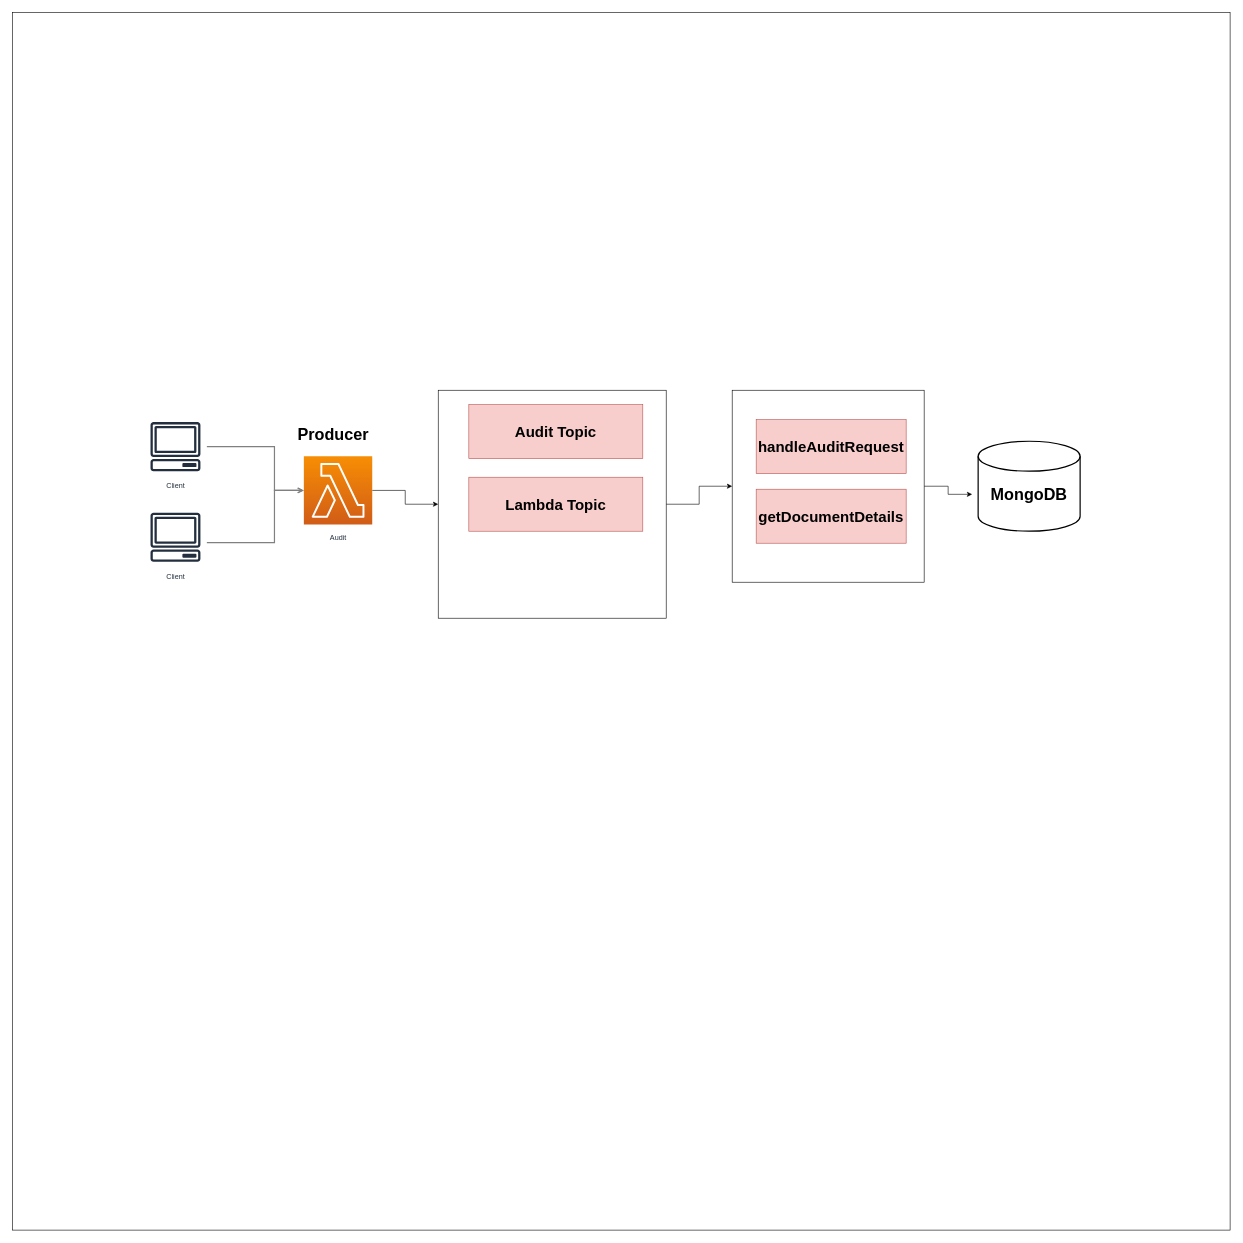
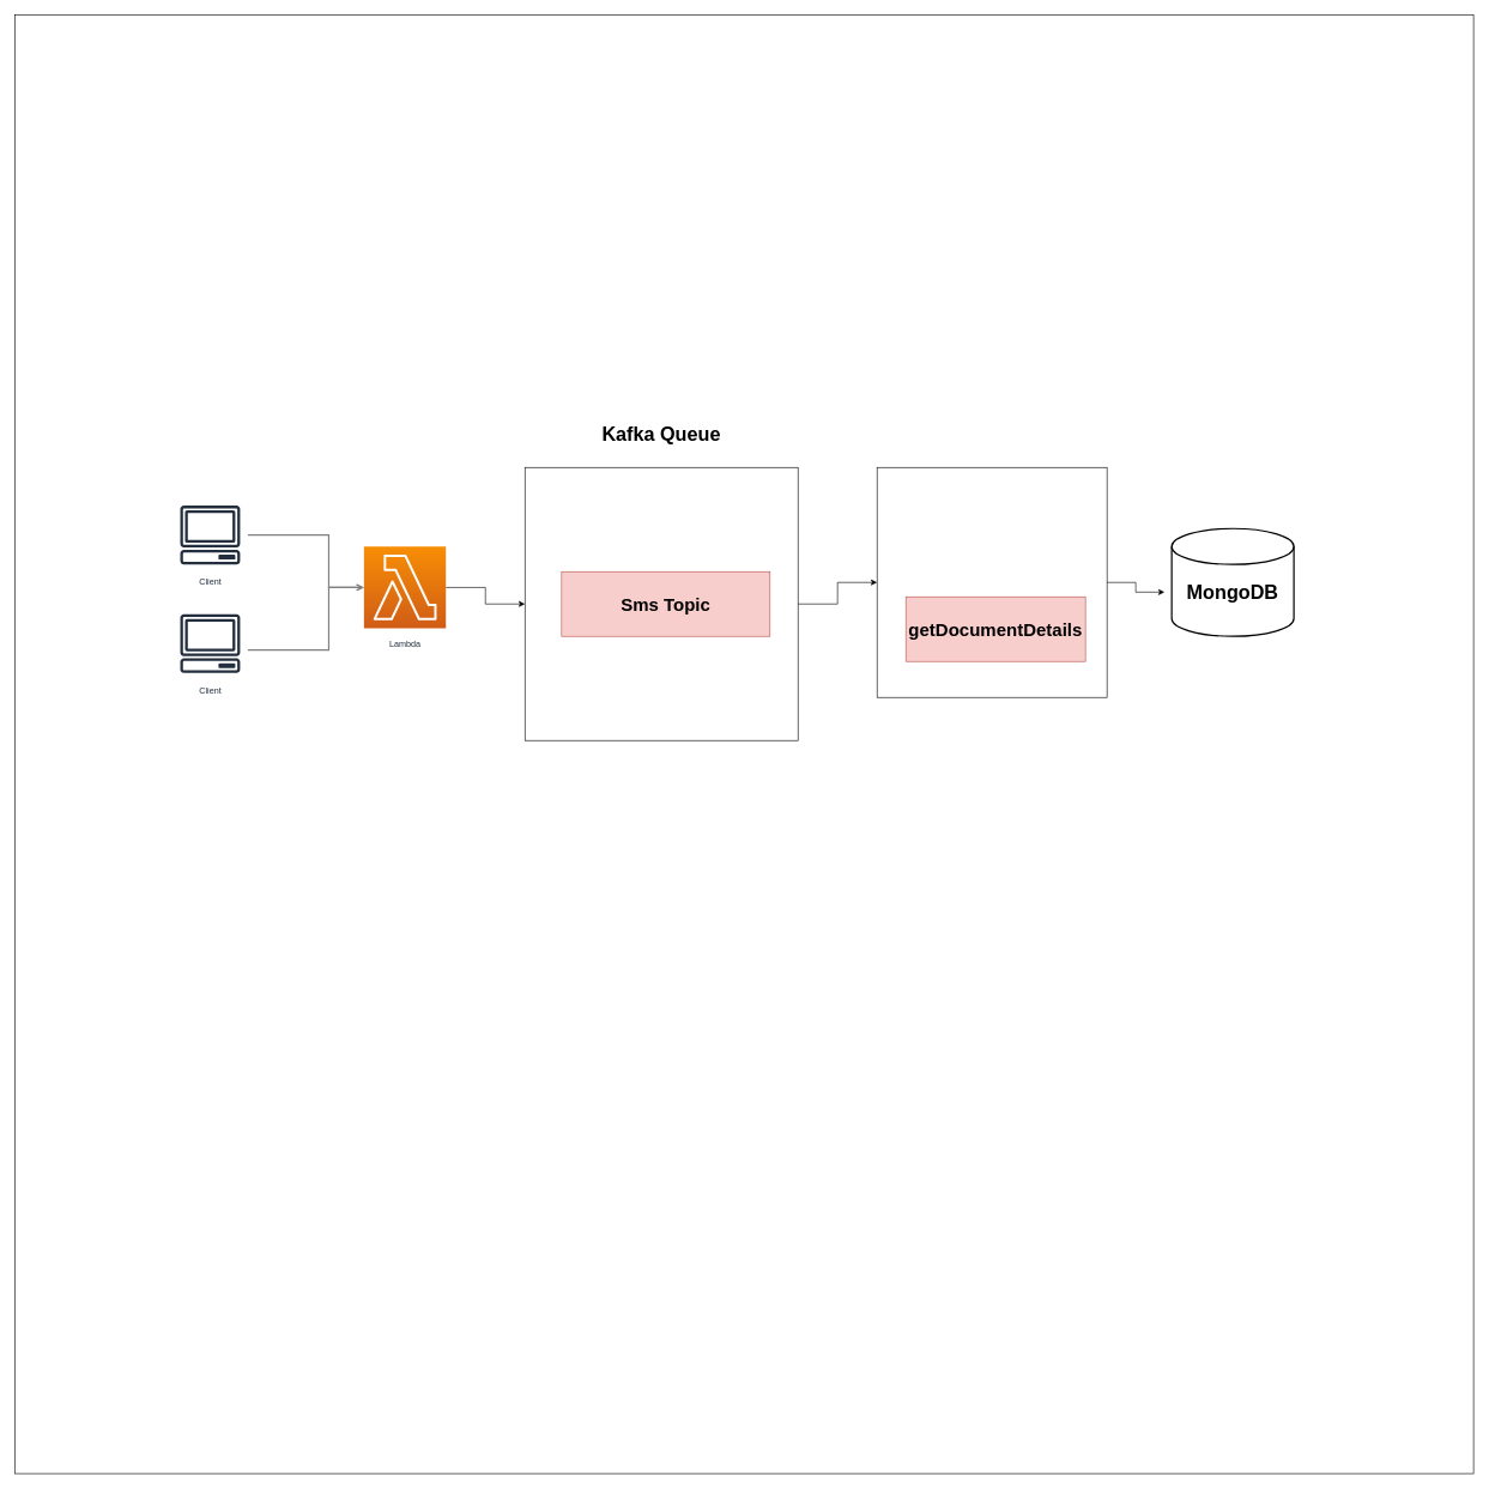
  <mxCell id="0" />
  <mxCell id="1" parent="0" />
  <mxCell id="2" value="" style="whiteSpace=wrap;html=1;aspect=fixed;" vertex="1" parent="1"><mxGeometry x="20" y="20" width="2030" height="2030" as="geometry" /></mxCell>
  <mxCell id="3" style="edgeStyle=orthogonalEdgeStyle;rounded=0;orthogonalLoop=1;jettySize=auto;html=1;startArrow=none;startFill=0;endArrow=open;endFill=0;strokeColor=#808080;strokeWidth=2;" edge="1" parent="1" target="6"><mxGeometry relative="1" as="geometry"><Array as="points"><mxPoint x="457" y="744" /><mxPoint x="457" y="817" /></Array><mxPoint x="343.893" y="744" as="sourcePoint" /></mxGeometry></mxCell>
  <mxCell id="4" style="edgeStyle=orthogonalEdgeStyle;rounded=0;orthogonalLoop=1;jettySize=auto;html=1;startArrow=none;startFill=0;endArrow=open;endFill=0;strokeColor=#808080;strokeWidth=2;" edge="1" parent="1" target="6"><mxGeometry relative="1" as="geometry"><Array as="points"><mxPoint x="457" y="904" /><mxPoint x="457" y="817" /></Array><mxPoint x="343.779" y="904" as="sourcePoint" /></mxGeometry></mxCell>
  <mxCell id="5" value="" style="edgeStyle=orthogonalEdgeStyle;rounded=0;orthogonalLoop=1;jettySize=auto;html=1;" edge="1" parent="1" source="6" target="11"><mxGeometry relative="1" as="geometry" /></mxCell>
- <mxCell id="6" value="Audit" style="outlineConnect=0;fontColor=#232F3E;gradientColor=#F78E04;gradientDirection=north;fillColor=#D05C17;strokeColor=#ffffff;dashed=0;verticalLabelPosition=bottom;verticalAlign=top;align=center;html=1;fontSize=12;fontStyle=0;aspect=fixed;shape=mxgraph.aws4.resourceIcon;resIcon=mxgraph.aws4.lambda;labelBackgroundColor=#ffffff;spacingTop=8;" vertex="1" parent="1"><mxGeometry x="506" y="760" width="114" height="114" as="geometry" /></mxCell>
+ <mxCell id="6" value="Lambda" style="outlineConnect=0;fontColor=#232F3E;gradientColor=#F78E04;gradientDirection=north;fillColor=#D05C17;strokeColor=#ffffff;dashed=0;verticalLabelPosition=bottom;verticalAlign=top;align=center;html=1;fontSize=12;fontStyle=0;aspect=fixed;shape=mxgraph.aws4.resourceIcon;resIcon=mxgraph.aws4.lambda;labelBackgroundColor=#ffffff;spacingTop=8;" vertex="1" parent="1"><mxGeometry x="506" y="760" width="114" height="114" as="geometry" /></mxCell>
  <mxCell id="7" value="Client" style="sketch=0;outlineConnect=0;fontColor=#232F3E;gradientColor=none;strokeColor=#232F3E;fillColor=#ffffff;dashed=0;verticalLabelPosition=bottom;verticalAlign=top;align=center;html=1;fontSize=12;fontStyle=0;aspect=fixed;shape=mxgraph.aws4.resourceIcon;resIcon=mxgraph.aws4.client;" vertex="1" parent="1"><mxGeometry x="240" y="692" width="104" height="104" as="geometry" /></mxCell>
  <mxCell id="8" value="Client" style="sketch=0;outlineConnect=0;fontColor=#232F3E;gradientColor=none;strokeColor=#232F3E;fillColor=#ffffff;dashed=0;verticalLabelPosition=bottom;verticalAlign=top;align=center;html=1;fontSize=12;fontStyle=0;aspect=fixed;shape=mxgraph.aws4.resourceIcon;resIcon=mxgraph.aws4.client;" vertex="1" parent="1"><mxGeometry x="240" y="843" width="104" height="104" as="geometry" /></mxCell>
- <mxCell id="9" value="&lt;font size=&quot;1&quot; style=&quot;&quot;&gt;&lt;b style=&quot;font-size: 27px;&quot;&gt;Producer&lt;/b&gt;&lt;/font&gt;" style="text;html=1;align=center;verticalAlign=middle;whiteSpace=wrap;rounded=0;" vertex="1" parent="1"><mxGeometry x="460" y="690" width="190" height="69" as="geometry" /></mxCell>
  <mxCell id="10" value="" style="edgeStyle=orthogonalEdgeStyle;rounded=0;orthogonalLoop=1;jettySize=auto;html=1;" edge="1" parent="1" source="11" target="16"><mxGeometry relative="1" as="geometry" /></mxCell>
  <mxCell id="11" value="" style="whiteSpace=wrap;html=1;aspect=fixed;" vertex="1" parent="1"><mxGeometry x="730" y="650" width="380" height="380" as="geometry" /></mxCell>
- <mxCell id="13" value="&lt;span style=&quot;font-size: 25px;&quot;&gt;&lt;b&gt;Audit Topic&lt;/b&gt;&lt;/span&gt;" style="text;html=1;strokeColor=#b85450;fillColor=#f8cecc;align=center;verticalAlign=middle;whiteSpace=wrap;overflow=hidden;" vertex="1" parent="1"><mxGeometry x="781" y="674" width="290" height="90" as="geometry" /></mxCell>
- <mxCell id="14" value="&lt;span style=&quot;font-size: 25px;&quot;&gt;&lt;b&gt;Lambda Topic&lt;/b&gt;&lt;/span&gt;" style="text;html=1;strokeColor=#b85450;fillColor=#f8cecc;align=center;verticalAlign=middle;whiteSpace=wrap;overflow=hidden;" vertex="1" parent="1"><mxGeometry x="781" y="795" width="290" height="90" as="geometry" /></mxCell>
+ <mxCell id="12" value="&lt;font size=&quot;1&quot; style=&quot;&quot;&gt;&lt;b style=&quot;font-size: 27px;&quot;&gt;Kafka Queue&lt;/b&gt;&lt;/font&gt;" style="text;html=1;align=center;verticalAlign=middle;whiteSpace=wrap;rounded=0;" vertex="1" parent="1"><mxGeometry x="825" y="570" width="190" height="69" as="geometry" /></mxCell>
+ <mxCell id="14" value="&lt;span style=&quot;font-size: 25px;&quot;&gt;&lt;b&gt;Sms Topic&lt;/b&gt;&lt;/span&gt;" style="text;html=1;strokeColor=#b85450;fillColor=#f8cecc;align=center;verticalAlign=middle;whiteSpace=wrap;overflow=hidden;" vertex="1" parent="1"><mxGeometry x="781" y="795" width="290" height="90" as="geometry" /></mxCell>
  <mxCell id="15" value="" style="edgeStyle=orthogonalEdgeStyle;rounded=0;orthogonalLoop=1;jettySize=auto;html=1;" edge="1" parent="1" source="16" target="20"><mxGeometry relative="1" as="geometry" /></mxCell>
  <mxCell id="16" value="" style="whiteSpace=wrap;html=1;aspect=fixed;" vertex="1" parent="1"><mxGeometry x="1220" y="650" width="320" height="320" as="geometry" /></mxCell>
- <mxCell id="17" value="&lt;span style=&quot;font-size: 25px;&quot;&gt;&lt;b&gt;handleAuditRequest&lt;/b&gt;&lt;/span&gt;" style="text;html=1;strokeColor=#b85450;fillColor=#f8cecc;align=center;verticalAlign=middle;whiteSpace=wrap;overflow=hidden;" vertex="1" parent="1"><mxGeometry x="1260" y="699" width="250" height="90" as="geometry" /></mxCell>
- <mxCell id="18" value="&lt;span style=&quot;font-size: 25px;&quot;&gt;&lt;b&gt;getDocumentDetails&lt;/b&gt;&lt;/span&gt;" style="text;html=1;strokeColor=#b85450;fillColor=#f8cecc;align=center;verticalAlign=middle;whiteSpace=wrap;overflow=hidden;" vertex="1" parent="1"><mxGeometry x="1260" y="815" width="250" height="90" as="geometry" /></mxCell>
+ <mxCell id="18" value="&lt;span style=&quot;font-size: 25px;&quot;&gt;&lt;b&gt;getDocumentDetails&lt;/b&gt;&lt;/span&gt;" style="text;html=1;strokeColor=#b85450;fillColor=#f8cecc;align=center;verticalAlign=middle;whiteSpace=wrap;overflow=hidden;" vertex="1" parent="1"><mxGeometry x="1260" y="830" width="250" height="90" as="geometry" /></mxCell>
  <mxCell id="19" value="" style="strokeWidth=2;html=1;shape=mxgraph.flowchart.database;whiteSpace=wrap;" vertex="1" parent="1"><mxGeometry x="1630" y="735" width="170" height="150" as="geometry" /></mxCell>
  <mxCell id="20" value="&lt;font size=&quot;1&quot; style=&quot;&quot;&gt;&lt;b style=&quot;font-size: 27px;&quot;&gt;MongoDB&lt;/b&gt;&lt;/font&gt;" style="text;html=1;align=center;verticalAlign=middle;whiteSpace=wrap;rounded=0;" vertex="1" parent="1"><mxGeometry x="1620" y="789" width="190" height="69" as="geometry" /></mxCell>
